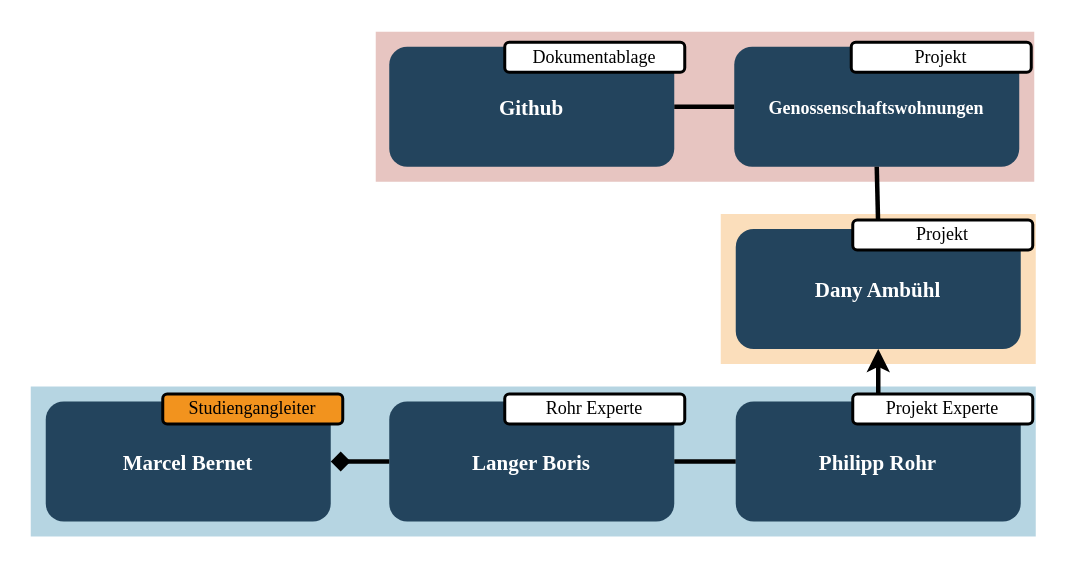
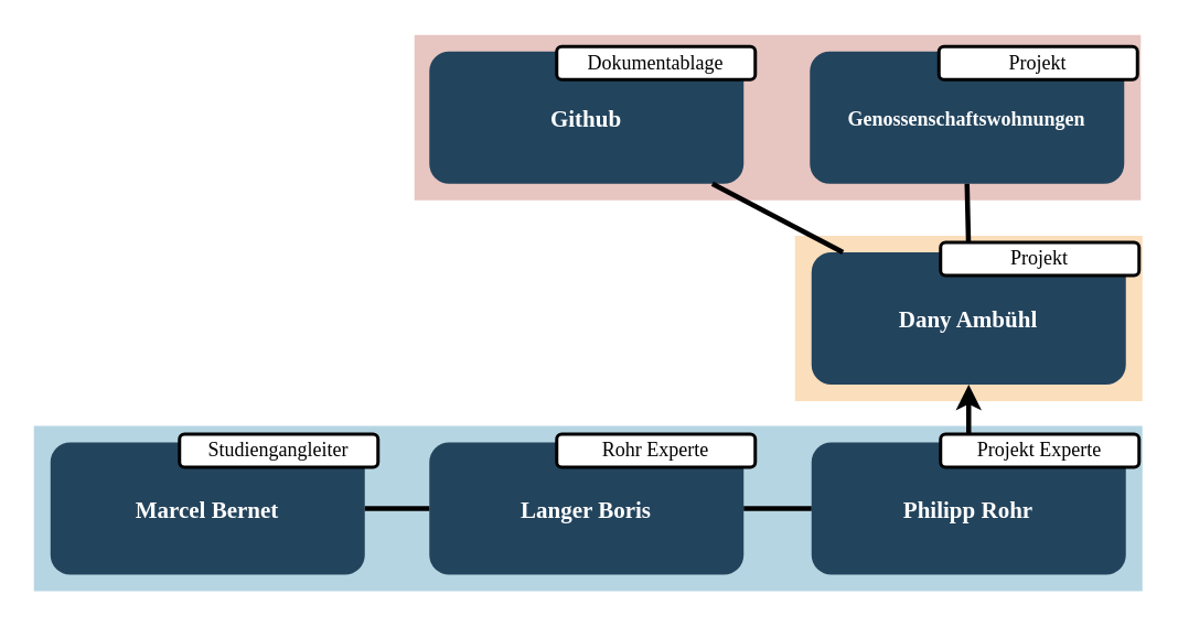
  <mxCell id="0" />
  <mxCell id="1" parent="0" />
  <mxCell id="2" value="" style="fillColor=#AE4132;strokeColor=none;opacity=30;" parent="1" vertex="1"><mxGeometry x="250" y="20.5" width="439" height="100" as="geometry" /></mxCell>
  <mxCell id="3" value="" style="fillColor=#10739E;strokeColor=none;opacity=30;" parent="1" vertex="1"><mxGeometry x="20" y="257" width="670" height="100" as="geometry" /></mxCell>
  <mxCell id="4" value="" style="fillColor=#F2931E;strokeColor=none;opacity=30;" parent="1" vertex="1"><mxGeometry x="480" y="142" width="210" height="100" as="geometry" /></mxCell>
  <mxCell id="5" value="Genossenschaftswohnungen" style="rounded=1;fillColor=#23445D;gradientColor=none;strokeColor=none;fontColor=#FFFFFF;fontStyle=1;fontFamily=Tahoma;fontSize=12;" parent="1" vertex="1"><mxGeometry x="489" y="30.5" width="190" height="80" as="geometry" /></mxCell>
  <mxCell id="6" value="Langer Boris" style="rounded=1;fillColor=#23445D;gradientColor=none;strokeColor=none;fontColor=#FFFFFF;fontStyle=1;fontFamily=Tahoma;fontSize=14" parent="1" vertex="1"><mxGeometry x="259" y="267" width="190" height="80" as="geometry" /></mxCell>
  <mxCell id="7" value="Philipp Rohr" style="rounded=1;fillColor=#23445D;gradientColor=none;strokeColor=none;fontColor=#FFFFFF;fontStyle=1;fontFamily=Tahoma;fontSize=14" parent="1" vertex="1"><mxGeometry x="490" y="267" width="190" height="80" as="geometry" /></mxCell>
  <mxCell id="8" value="Dany Ambühl" style="rounded=1;fillColor=#23445D;gradientColor=none;strokeColor=none;fontColor=#FFFFFF;fontStyle=1;fontFamily=Tahoma;fontSize=14" parent="1" vertex="1"><mxGeometry x="490" y="152" width="190" height="80" as="geometry" /></mxCell>
  <mxCell id="9" value="Github" style="rounded=1;fillColor=#23445D;gradientColor=none;strokeColor=none;fontColor=#FFFFFF;fontStyle=1;fontFamily=Tahoma;fontSize=14" parent="1" vertex="1"><mxGeometry x="259" y="30.5" width="190" height="80" as="geometry" /></mxCell>
  <mxCell id="10" value="Marcel Bernet" style="rounded=1;fillColor=#23445D;gradientColor=none;strokeColor=none;fontColor=#FFFFFF;fontStyle=1;fontFamily=Tahoma;fontSize=14" parent="1" vertex="1"><mxGeometry x="30" y="267" width="190" height="80" as="geometry" /></mxCell>
  <mxCell id="11" value="" style="endArrow=none;html=1;rounded=0;entryX=0.5;entryY=1;entryDx=0;entryDy=0;exitX=0.5;exitY=0;exitDx=0;exitDy=0;strokeWidth=3;" parent="1" source="8" target="5" edge="1"><mxGeometry width="50" height="50" relative="1" as="geometry"><mxPoint x="250" y="182" as="sourcePoint" /><mxPoint x="300" y="132" as="targetPoint" /></mxGeometry></mxCell>
  <mxCell id="12" value="" style="endArrow=classic;html=1;rounded=0;entryX=0.5;entryY=1;entryDx=0;entryDy=0;strokeWidth=3;" parent="1" source="7" target="8" edge="1"><mxGeometry width="50" height="50" relative="1" as="geometry"><mxPoint x="595" y="162" as="sourcePoint" /><mxPoint x="594" y="120.5" as="targetPoint" /></mxGeometry></mxCell>
  <mxCell id="13" value="" style="endArrow=none;html=1;rounded=0;entryX=1;entryY=0.5;entryDx=0;entryDy=0;strokeWidth=3;exitX=0;exitY=0.5;exitDx=0;exitDy=0;" parent="1" source="7" target="6" edge="1"><mxGeometry width="50" height="50" relative="1" as="geometry"><mxPoint x="595" y="277" as="sourcePoint" /><mxPoint x="595" y="242" as="targetPoint" /></mxGeometry></mxCell>
- <mxCell id="14" value="" style="endArrow=diamond;html=1;rounded=0;entryX=1;entryY=0.5;entryDx=0;entryDy=0;strokeWidth=3;exitX=0;exitY=0.5;exitDx=0;exitDy=0;" parent="1" source="6" target="10" edge="1"><mxGeometry width="50" height="50" relative="1" as="geometry"><mxPoint x="250" y="282" as="sourcePoint" /><mxPoint x="209" y="282" as="targetPoint" /></mxGeometry></mxCell>
- <mxCell id="15" value="" style="endArrow=none;html=1;rounded=0;entryX=0;entryY=0.5;entryDx=0;entryDy=0;strokeWidth=3;" parent="1" source="9" target="5" edge="1"><mxGeometry width="50" height="50" relative="1" as="geometry"><mxPoint x="595" y="162" as="sourcePoint" /><mxPoint x="594" y="120.5" as="targetPoint" /></mxGeometry></mxCell>
+ <mxCell id="14" value="" style="endArrow=none;html=1;rounded=0;entryX=1;entryY=0.5;entryDx=0;entryDy=0;strokeWidth=3;exitX=0;exitY=0.5;exitDx=0;exitDy=0;" parent="1" source="6" target="10" edge="1"><mxGeometry width="50" height="50" relative="1" as="geometry"><mxPoint x="250" y="282" as="sourcePoint" /><mxPoint x="209" y="282" as="targetPoint" /></mxGeometry></mxCell>
+ <mxCell id="15" value="" style="endArrow=none;html=1;rounded=0;strokeWidth=3;" parent="1" source="9" target="8" edge="1"><mxGeometry width="50" height="50" relative="1" as="geometry"><mxPoint x="595" y="162" as="sourcePoint" /><mxPoint x="594" y="120.5" as="targetPoint" /></mxGeometry></mxCell>
  <mxCell id="16" value="&lt;font face=&quot;Tahoma&quot;&gt;Projekt&lt;/font&gt;" style="rounded=1;whiteSpace=wrap;html=1;strokeWidth=2;" parent="1" vertex="1"><mxGeometry x="567" y="27.5" width="120" height="20" as="geometry" /></mxCell>
  <mxCell id="17" value="&lt;font face=&quot;Tahoma&quot;&gt;Dokumentablage&lt;/font&gt;" style="rounded=1;whiteSpace=wrap;html=1;strokeWidth=2;" parent="1" vertex="1"><mxGeometry x="336" y="27.5" width="120" height="20" as="geometry" /></mxCell>
  <mxCell id="18" value="&lt;font face=&quot;Tahoma&quot;&gt;Projekt&lt;/font&gt;" style="rounded=1;whiteSpace=wrap;html=1;strokeWidth=2;" parent="1" vertex="1"><mxGeometry x="568" y="146" width="120" height="20" as="geometry" /></mxCell>
  <mxCell id="19" value="&lt;font face=&quot;Tahoma&quot;&gt;Projekt Experte&lt;/font&gt;" style="rounded=1;whiteSpace=wrap;html=1;strokeWidth=2;" parent="1" vertex="1"><mxGeometry x="568" y="262" width="120" height="20" as="geometry" /></mxCell>
  <mxCell id="20" value="&lt;font face=&quot;Tahoma&quot;&gt;Rohr Experte&lt;/font&gt;" style="rounded=1;whiteSpace=wrap;html=1;strokeWidth=2;" parent="1" vertex="1"><mxGeometry x="336" y="262" width="120" height="20" as="geometry" /></mxCell>
- <mxCell id="21" value="&lt;font face=&quot;Tahoma&quot;&gt;Studiengangleiter&lt;/font&gt;" style="rounded=1;whiteSpace=wrap;html=1;strokeWidth=2;fillColor=#f2931e;" parent="1" vertex="1"><mxGeometry x="108" y="262" width="120" height="20" as="geometry" /></mxCell>
+ <mxCell id="21" value="&lt;font face=&quot;Tahoma&quot;&gt;Studiengangleiter&lt;/font&gt;" style="rounded=1;whiteSpace=wrap;html=1;strokeWidth=2;" parent="1" vertex="1"><mxGeometry x="108" y="262" width="120" height="20" as="geometry" /></mxCell>
